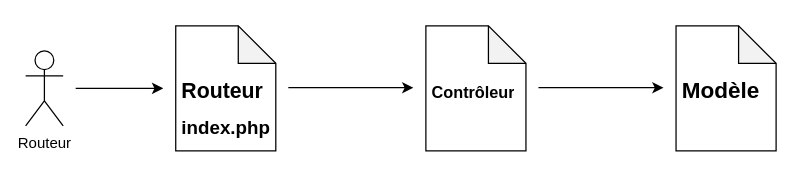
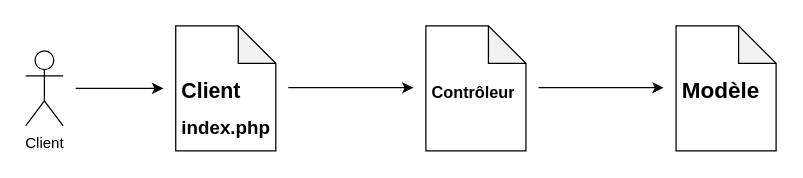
  <mxCell id="0" />
  <mxCell id="1" parent="0" />
- <mxCell id="2" value="Routeur" style="shape=umlActor;verticalLabelPosition=bottom;verticalAlign=top;html=1;outlineConnect=0;" vertex="1" parent="1"><mxGeometry x="20" y="40" width="30" height="60" as="geometry" /></mxCell>
+ <mxCell id="2" value="Client" style="shape=umlActor;verticalLabelPosition=bottom;verticalAlign=top;html=1;outlineConnect=0;" vertex="1" parent="1"><mxGeometry x="20" y="40" width="30" height="60" as="geometry" /></mxCell>
  <mxCell id="3" value="" style="endArrow=classic;html=1;rounded=0;" edge="1" parent="1"><mxGeometry width="50" height="50" relative="1" as="geometry"><mxPoint x="60" y="70" as="sourcePoint" /><mxPoint x="130" y="70" as="targetPoint" /></mxGeometry></mxCell>
  <mxCell id="4" value="" style="shape=note;whiteSpace=wrap;html=1;backgroundOutline=1;darkOpacity=0.05;" vertex="1" parent="1"><mxGeometry x="140" y="20" width="80" height="100" as="geometry" /></mxCell>
- <mxCell id="5" value="&lt;h1&gt;&lt;font style=&quot;&quot;&gt;&lt;span style=&quot;font-size: 17px;&quot;&gt;Routeur&lt;/span&gt;&lt;br&gt;&lt;font style=&quot;font-size: 15px;&quot;&gt;index.php&lt;/font&gt;&lt;/font&gt;&lt;/h1&gt;" style="text;html=1;strokeColor=none;fillColor=none;spacing=5;spacingTop=-20;whiteSpace=wrap;overflow=hidden;rounded=0;" vertex="1" parent="1"><mxGeometry x="140" y="50" width="80" height="70" as="geometry" /></mxCell>
+ <mxCell id="5" value="&lt;h1&gt;&lt;font style=&quot;&quot;&gt;&lt;span style=&quot;font-size: 17px;&quot;&gt;Client&lt;/span&gt;&lt;br&gt;&lt;font style=&quot;font-size: 15px;&quot;&gt;index.php&lt;/font&gt;&lt;/font&gt;&lt;/h1&gt;" style="text;html=1;strokeColor=none;fillColor=none;spacing=5;spacingTop=-20;whiteSpace=wrap;overflow=hidden;rounded=0;" vertex="1" parent="1"><mxGeometry x="140" y="50" width="80" height="70" as="geometry" /></mxCell>
  <mxCell id="6" value="" style="endArrow=classic;html=1;rounded=0;fontSize=15;" edge="1" parent="1"><mxGeometry width="50" height="50" relative="1" as="geometry"><mxPoint x="230" y="69.5" as="sourcePoint" /><mxPoint x="330" y="69.5" as="targetPoint" /><Array as="points" /></mxGeometry></mxCell>
  <mxCell id="7" value="" style="shape=note;whiteSpace=wrap;html=1;backgroundOutline=1;darkOpacity=0.05;" vertex="1" parent="1"><mxGeometry x="340" y="20" width="80" height="100" as="geometry" /></mxCell>
  <mxCell id="8" value="&lt;h1&gt;&lt;font style=&quot;font-size: 13px;&quot;&gt;Contrôleur&lt;/font&gt;&lt;/h1&gt;" style="text;html=1;strokeColor=none;fillColor=none;spacing=5;spacingTop=-20;whiteSpace=wrap;overflow=hidden;rounded=0;" vertex="1" parent="1"><mxGeometry x="340" y="50" width="80" height="70" as="geometry" /></mxCell>
  <mxCell id="9" value="" style="endArrow=classic;html=1;rounded=0;fontSize=15;" edge="1" parent="1"><mxGeometry width="50" height="50" relative="1" as="geometry"><mxPoint x="430" y="69.5" as="sourcePoint" /><mxPoint x="530" y="69.5" as="targetPoint" /><Array as="points" /></mxGeometry></mxCell>
  <mxCell id="10" value="" style="shape=note;whiteSpace=wrap;html=1;backgroundOutline=1;darkOpacity=0.05;" vertex="1" parent="1"><mxGeometry x="540" y="20" width="80" height="100" as="geometry" /></mxCell>
  <mxCell id="11" value="&lt;h1&gt;&lt;font style=&quot;font-size: 18px;&quot;&gt;Modèle&lt;/font&gt;&lt;span style=&quot;font-size: 13px;&quot;&gt;&amp;nbsp;&lt;/span&gt;&lt;/h1&gt;" style="text;html=1;strokeColor=none;fillColor=none;spacing=5;spacingTop=-20;whiteSpace=wrap;overflow=hidden;rounded=0;" vertex="1" parent="1"><mxGeometry x="540" y="50" width="80" height="70" as="geometry" /></mxCell>
